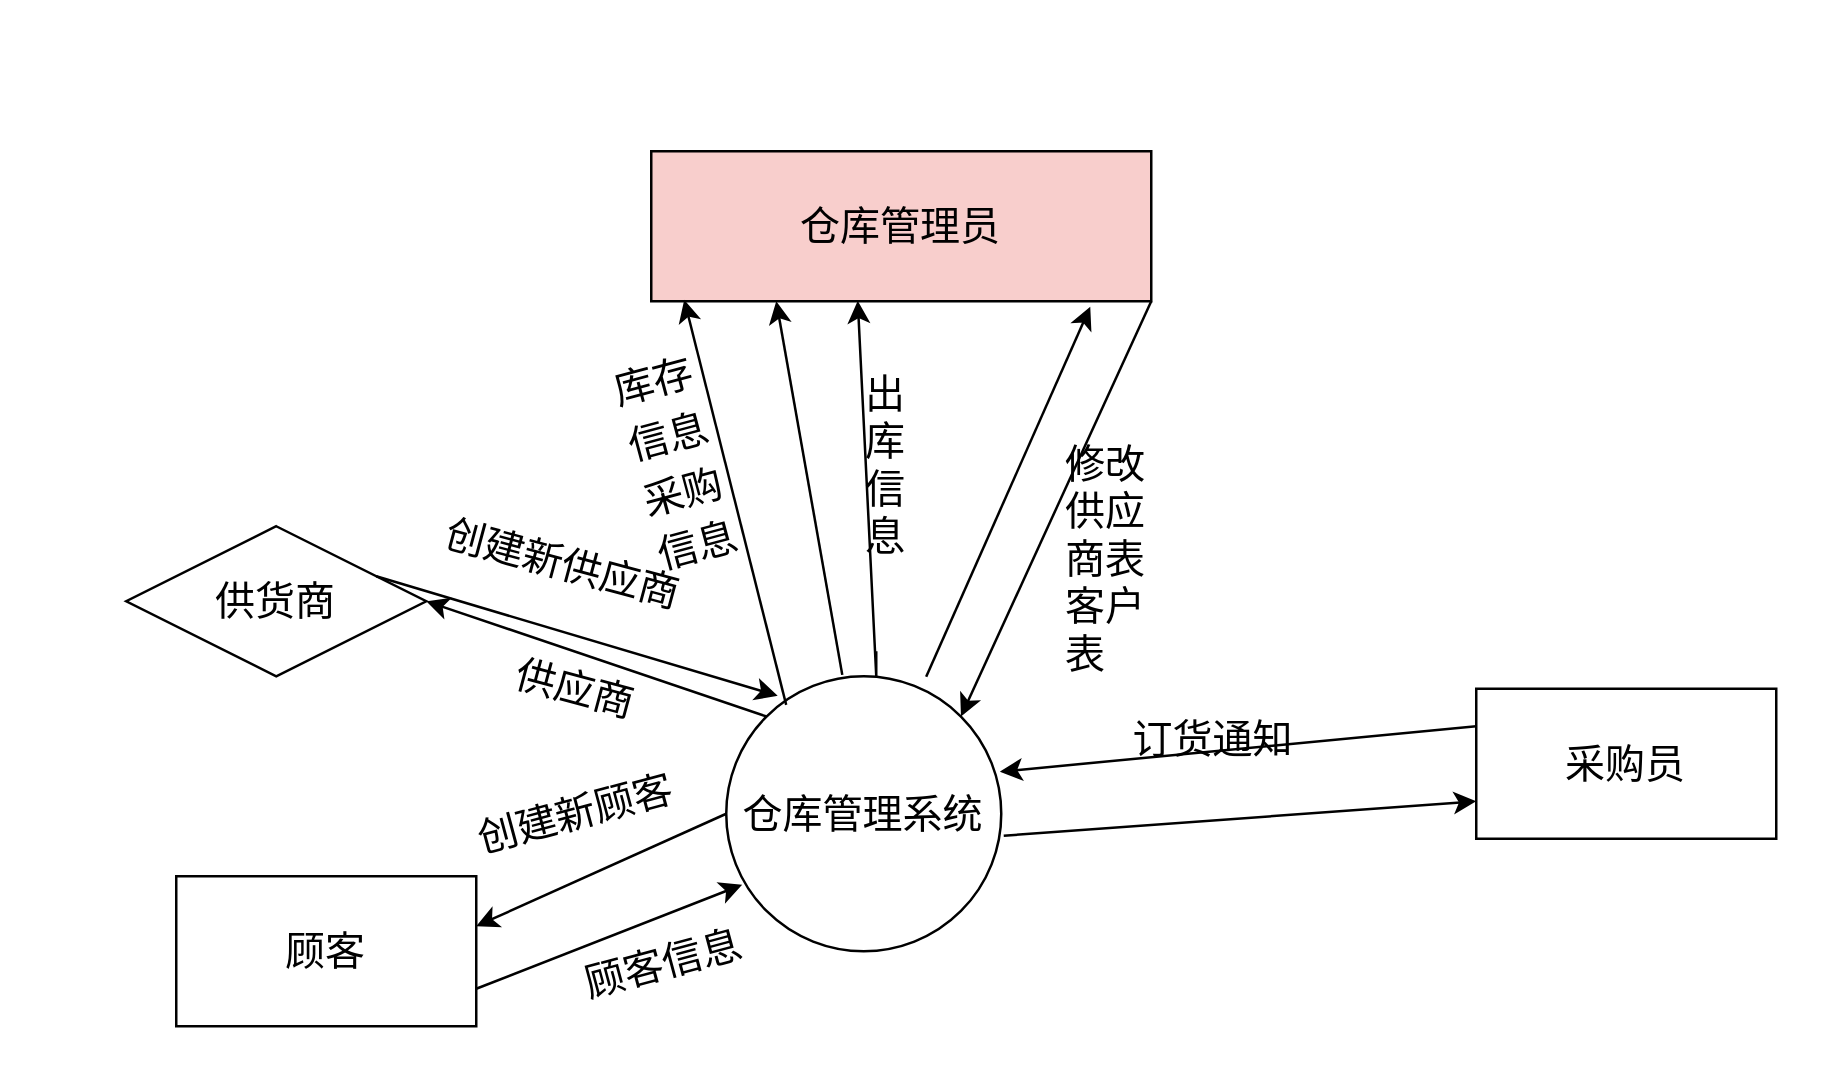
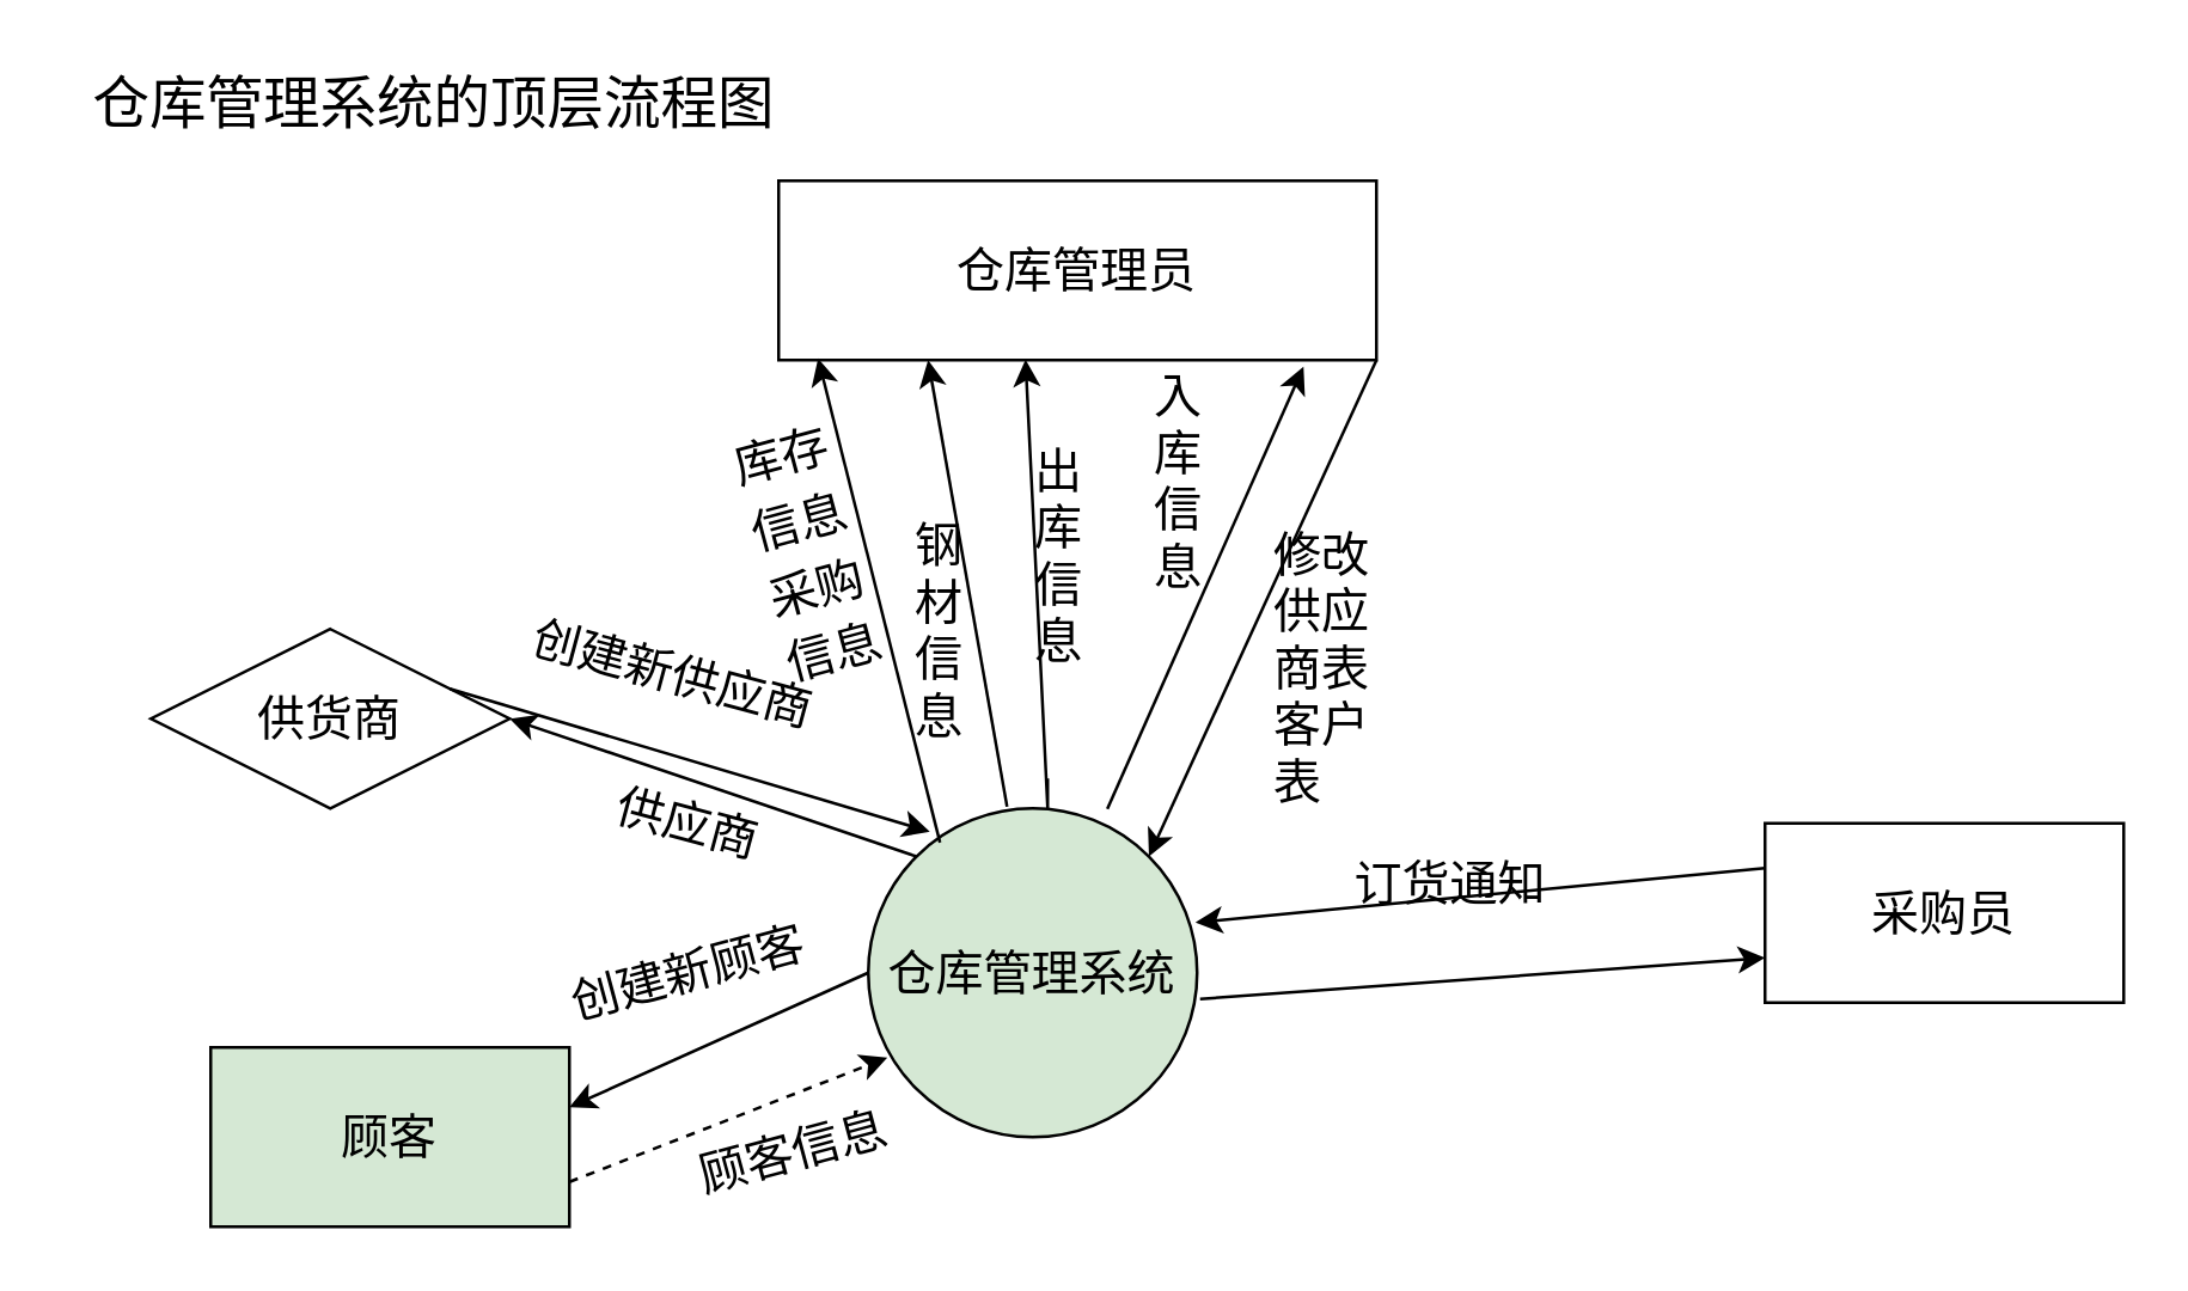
  <mxCell id="0" />
  <mxCell id="1" parent="0" />
- <mxCell id="2" value="&lt;font style=&quot;font-size: 16px;&quot;&gt;仓库管理员&lt;/font&gt;" style="rounded=0;whiteSpace=wrap;html=1;fillColor=#f8cecc;" vertex="1" parent="1"><mxGeometry x="260" y="60" width="200" height="60" as="geometry" /></mxCell>
- <mxCell id="3" value="仓库管理系统" style="ellipse;whiteSpace=wrap;html=1;aspect=fixed;fontSize=16;" vertex="1" parent="1"><mxGeometry x="290" y="270" width="110" height="110" as="geometry" /></mxCell>
+ <mxCell id="2" value="&lt;font style=&quot;font-size: 16px;&quot;&gt;仓库管理员&lt;/font&gt;" style="rounded=0;whiteSpace=wrap;html=1;" vertex="1" parent="1"><mxGeometry x="260" y="60" width="200" height="60" as="geometry" /></mxCell>
+ <mxCell id="3" value="仓库管理系统" style="ellipse;whiteSpace=wrap;html=1;aspect=fixed;fontSize=16;fillColor=#d5e8d4;" vertex="1" parent="1"><mxGeometry x="290" y="270" width="110" height="110" as="geometry" /></mxCell>
  <mxCell id="4" value="供货商" style="rhombus;whiteSpace=wrap;html=1;fontSize=16;" vertex="1" parent="1"><mxGeometry x="50" y="210" width="120" height="60" as="geometry" /></mxCell>
- <mxCell id="5" value="顾客" style="rounded=0;whiteSpace=wrap;html=1;fontSize=16;" vertex="1" parent="1"><mxGeometry x="70" y="350" width="120" height="60" as="geometry" /></mxCell>
+ <mxCell id="5" value="顾客" style="rounded=0;whiteSpace=wrap;html=1;fontSize=16;fillColor=#d5e8d4;" vertex="1" parent="1"><mxGeometry x="70" y="350" width="120" height="60" as="geometry" /></mxCell>
  <mxCell id="6" value="采购员" style="rounded=0;whiteSpace=wrap;html=1;fontSize=16;" vertex="1" parent="1"><mxGeometry x="590" y="275" width="120" height="60" as="geometry" /></mxCell>
  <mxCell id="7" value="" style="endArrow=classic;html=1;rounded=0;fontSize=16;entryX=0;entryY=0.75;entryDx=0;entryDy=0;exitX=1.009;exitY=0.58;exitDx=0;exitDy=0;exitPerimeter=0;" edge="1" parent="1" source="3" target="6"><mxGeometry width="50" height="50" relative="1" as="geometry"><mxPoint x="350" y="310" as="sourcePoint" /><mxPoint x="400" y="260" as="targetPoint" /></mxGeometry></mxCell>
  <mxCell id="8" value="订货通知" style="text;html=1;strokeColor=none;fillColor=none;align=center;verticalAlign=middle;whiteSpace=wrap;rounded=0;fontSize=16;" vertex="1" parent="1"><mxGeometry x="450" y="285" width="70" height="20" as="geometry" /></mxCell>
  <mxCell id="9" value="" style="endArrow=classic;html=1;rounded=0;fontSize=16;entryX=0.995;entryY=0.347;entryDx=0;entryDy=0;entryPerimeter=0;exitX=0;exitY=0.25;exitDx=0;exitDy=0;" edge="1" parent="1" source="6" target="3"><mxGeometry width="50" height="50" relative="1" as="geometry"><mxPoint x="350" y="300" as="sourcePoint" /><mxPoint x="400" y="250" as="targetPoint" /></mxGeometry></mxCell>
  <mxCell id="10" value="" style="endArrow=classic;html=1;rounded=0;fontSize=16;entryX=1;entryY=0.5;entryDx=0;entryDy=0;exitX=0;exitY=0;exitDx=0;exitDy=0;" edge="1" parent="1" source="3" target="4"><mxGeometry width="50" height="50" relative="1" as="geometry"><mxPoint x="350" y="300" as="sourcePoint" /><mxPoint x="400" y="250" as="targetPoint" /></mxGeometry></mxCell>
  <mxCell id="11" value="" style="endArrow=classic;html=1;rounded=0;fontSize=16;exitX=1;exitY=0.25;exitDx=0;exitDy=0;entryX=0.187;entryY=0.071;entryDx=0;entryDy=0;entryPerimeter=0;" edge="1" parent="1" source="4" target="3"><mxGeometry width="50" height="50" relative="1" as="geometry"><mxPoint x="350" y="300" as="sourcePoint" /><mxPoint x="400" y="250" as="targetPoint" /></mxGeometry></mxCell>
  <mxCell id="12" value="创建新供应商" style="text;html=1;strokeColor=none;fillColor=none;align=center;verticalAlign=middle;whiteSpace=wrap;rounded=0;fontSize=16;rotation=15;" vertex="1" parent="1"><mxGeometry x="175" y="210" width="100" height="30" as="geometry" /></mxCell>
  <mxCell id="13" value="供应商" style="text;html=1;strokeColor=none;fillColor=none;align=center;verticalAlign=middle;whiteSpace=wrap;rounded=0;fontSize=16;rotation=15;" vertex="1" parent="1"><mxGeometry x="200" y="260" width="60" height="30" as="geometry" /></mxCell>
  <mxCell id="14" value="" style="endArrow=classic;html=1;rounded=0;fontSize=16;exitX=0;exitY=0.5;exitDx=0;exitDy=0;" edge="1" parent="1" source="3"><mxGeometry width="50" height="50" relative="1" as="geometry"><mxPoint x="280" y="330" as="sourcePoint" /><mxPoint x="190" y="370" as="targetPoint" /></mxGeometry></mxCell>
- <mxCell id="15" value="" style="endArrow=classic;html=1;rounded=0;fontSize=16;exitX=1;exitY=0.75;exitDx=0;exitDy=0;entryX=0.058;entryY=0.758;entryDx=0;entryDy=0;entryPerimeter=0;" edge="1" parent="1" source="5" target="3"><mxGeometry width="50" height="50" relative="1" as="geometry"><mxPoint x="350" y="310" as="sourcePoint" /><mxPoint x="400" y="250" as="targetPoint" /></mxGeometry></mxCell>
+ <mxCell id="15" value="" style="endArrow=classic;html=1;rounded=0;fontSize=16;exitX=1;exitY=0.75;exitDx=0;exitDy=0;entryX=0.058;entryY=0.758;entryDx=0;entryDy=0;entryPerimeter=0;dashed=1;" edge="1" parent="1" source="5" target="3"><mxGeometry width="50" height="50" relative="1" as="geometry"><mxPoint x="350" y="310" as="sourcePoint" /><mxPoint x="400" y="250" as="targetPoint" /></mxGeometry></mxCell>
  <mxCell id="16" value="创建新顾客" style="text;html=1;strokeColor=none;fillColor=none;align=center;verticalAlign=middle;whiteSpace=wrap;rounded=0;fontSize=16;rotation=-15;" vertex="1" parent="1"><mxGeometry x="185" y="310" width="90" height="30" as="geometry" /></mxCell>
  <mxCell id="17" value="顾客信息" style="text;html=1;strokeColor=none;fillColor=none;align=center;verticalAlign=middle;whiteSpace=wrap;rounded=0;fontSize=16;rotation=-15;" vertex="1" parent="1"><mxGeometry x="230" y="370" width="70" height="30" as="geometry" /></mxCell>
  <mxCell id="18" value="" style="endArrow=classic;html=1;rounded=0;fontSize=16;exitX=0.422;exitY=-0.005;exitDx=0;exitDy=0;exitPerimeter=0;entryX=0.25;entryY=1;entryDx=0;entryDy=0;" edge="1" parent="1" source="3" target="2"><mxGeometry width="50" height="50" relative="1" as="geometry"><mxPoint x="340" y="260" as="sourcePoint" /><mxPoint x="300" y="150" as="targetPoint" /></mxGeometry></mxCell>
+ <mxCell id="19" value="钢材信息" style="text;strokeColor=none;fillColor=none;align=left;verticalAlign=middle;spacingLeft=4;spacingRight=4;overflow=hidden;points=[[0,0.5],[1,0.5]];portConstraint=eastwest;rotatable=0;whiteSpace=wrap;html=1;fontSize=16;" vertex="1" parent="1"><mxGeometry x="300" y="170" width="30" height="80" as="geometry" /></mxCell>
  <mxCell id="20" value="" style="endArrow=classic;html=1;rounded=0;fontSize=16;entryX=0.413;entryY=0.997;entryDx=0;entryDy=0;entryPerimeter=0;" edge="1" parent="1" target="2"><mxGeometry width="50" height="50" relative="1" as="geometry"><mxPoint x="350" y="260" as="sourcePoint" /><mxPoint x="350" y="150" as="targetPoint" /><Array as="points"><mxPoint x="350" y="270" /></Array></mxGeometry></mxCell>
  <mxCell id="21" value="" style="endArrow=classic;html=1;rounded=0;fontSize=16;exitX=0.727;exitY=0.002;exitDx=0;exitDy=0;exitPerimeter=0;entryX=0.878;entryY=1.037;entryDx=0;entryDy=0;entryPerimeter=0;" edge="1" parent="1" source="3" target="2"><mxGeometry width="50" height="50" relative="1" as="geometry"><mxPoint x="350" y="260" as="sourcePoint" /><mxPoint x="390" y="150" as="targetPoint" /></mxGeometry></mxCell>
  <mxCell id="22" value="出库信息" style="text;strokeColor=none;fillColor=none;align=left;verticalAlign=middle;spacingLeft=4;spacingRight=4;overflow=hidden;points=[[0,0.5],[1,0.5]];portConstraint=eastwest;rotatable=0;whiteSpace=wrap;html=1;fontSize=16;" vertex="1" parent="1"><mxGeometry x="340" y="145" width="30" height="80" as="geometry" /></mxCell>
+ <mxCell id="23" value="入库信息" style="text;strokeColor=none;fillColor=none;align=left;verticalAlign=middle;spacingLeft=4;spacingRight=4;overflow=hidden;points=[[0,0.5],[1,0.5]];portConstraint=eastwest;rotatable=0;whiteSpace=wrap;html=1;fontSize=16;" vertex="1" parent="1"><mxGeometry x="380" y="120" width="30" height="80" as="geometry" /></mxCell>
  <mxCell id="24" value="" style="endArrow=classic;html=1;rounded=0;fontSize=16;entryX=1;entryY=0;entryDx=0;entryDy=0;exitX=1;exitY=1;exitDx=0;exitDy=0;" edge="1" parent="1" source="2" target="3"><mxGeometry width="50" height="50" relative="1" as="geometry"><mxPoint x="420" y="150" as="sourcePoint" /><mxPoint x="400" y="240" as="targetPoint" /></mxGeometry></mxCell>
  <mxCell id="25" value="修改供应商表客户表" style="text;strokeColor=none;fillColor=none;align=left;verticalAlign=middle;spacingLeft=4;spacingRight=4;overflow=hidden;points=[[0,0.5],[1,0.5]];portConstraint=eastwest;rotatable=0;whiteSpace=wrap;html=1;fontSize=16;" vertex="1" parent="1"><mxGeometry x="420" y="155" width="46" height="135" as="geometry" /></mxCell>
+ <mxCell id="26" value="&lt;font style=&quot;font-size: 19px;&quot;&gt;仓库管理系统的顶层流程图&lt;/font&gt;" style="text;html=1;strokeColor=none;fillColor=none;align=center;verticalAlign=middle;whiteSpace=wrap;rounded=0;fontSize=16;" vertex="1" parent="1"><mxGeometry x="20" y="20" width="250" height="30" as="geometry" /></mxCell>
  <mxCell id="27" value="" style="endArrow=classic;html=1;rounded=0;fontSize=19;entryX=0.066;entryY=0.99;entryDx=0;entryDy=0;exitX=0.218;exitY=0.104;exitDx=0;exitDy=0;exitPerimeter=0;entryPerimeter=0;" edge="1" parent="1" source="3" target="2"><mxGeometry width="50" height="50" relative="1" as="geometry"><mxPoint x="410" y="290" as="sourcePoint" /><mxPoint x="460" y="240" as="targetPoint" /></mxGeometry></mxCell>
  <mxCell id="28" value="&lt;font style=&quot;font-size: 16px;&quot;&gt;库存信息采购信息&lt;/font&gt;" style="text;html=1;strokeColor=none;fillColor=none;align=center;verticalAlign=middle;whiteSpace=wrap;rounded=0;fontSize=19;rotation=-15;" vertex="1" parent="1"><mxGeometry x="250" y="130" width="40" height="110" as="geometry" /></mxCell>
